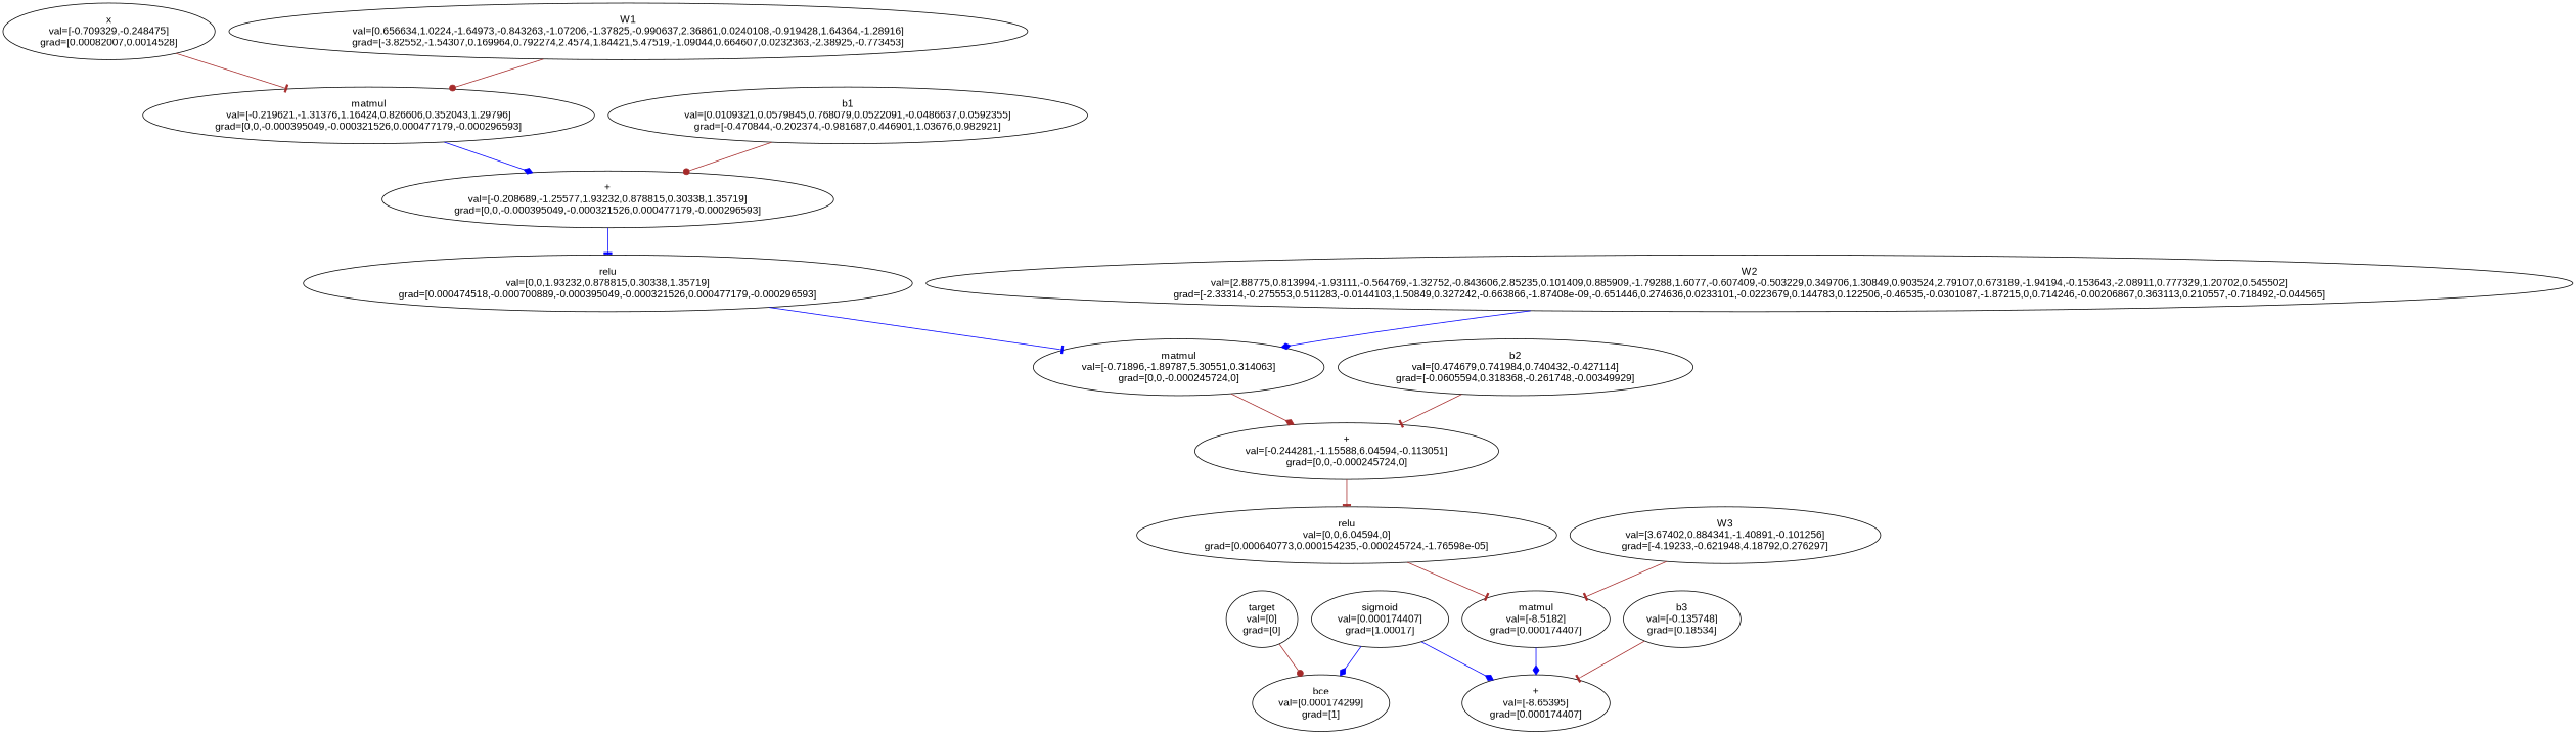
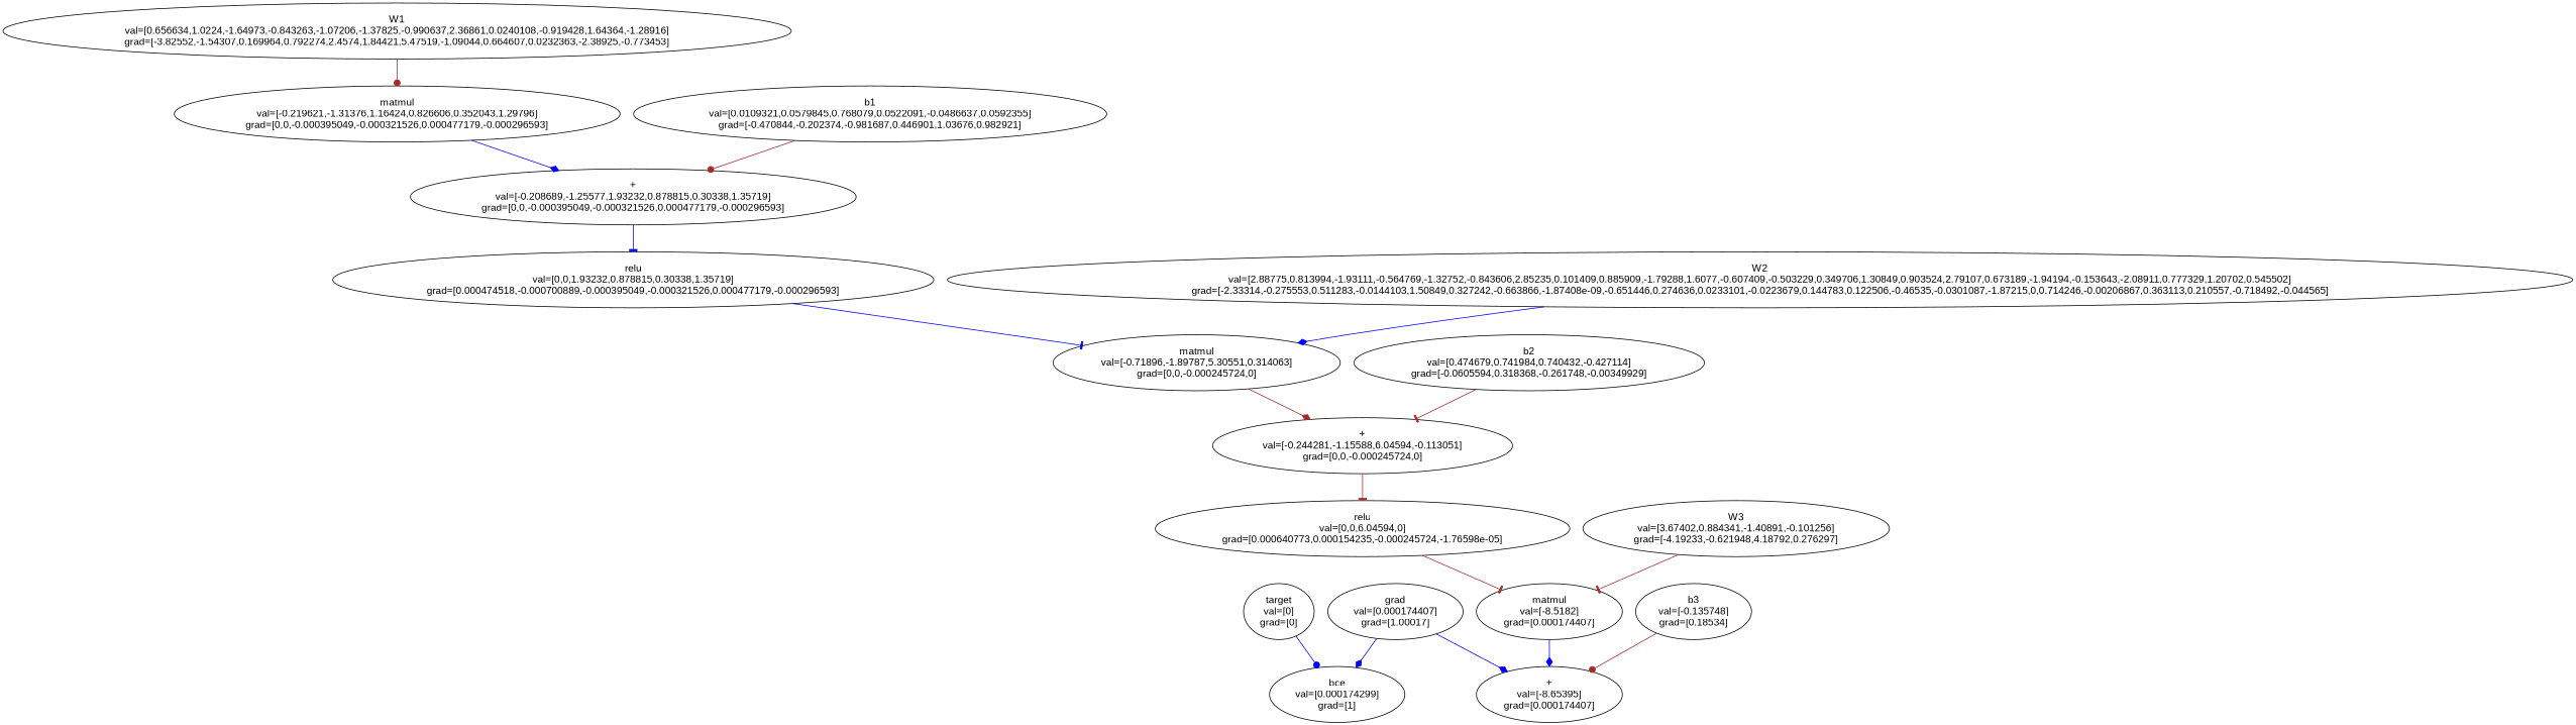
  digraph {
    fontname="Liberation Sans"
    node [fontname="Liberation Sans"]
    edge [arrowhead=tee color=brown fontname="Liberation Sans"]
    n1 [label="target\nval=[0]\ngrad=[0]"]
    n2 [label="bce\nval=[0.000174299]\ngrad=[1]"]
-   n3 [label="x\nval=[-0.709329,-0.248475]\ngrad=[0.00082007,0.0014528]"]
    n4 [label="matmul\nval=[-0.219621,-1.31376,1.16424,0.826606,0.352043,1.29796]\ngrad=[0,0,-0.000395049,-0.000321526,0.000477179,-0.000296593]"]
    n5 [label="+\nval=[-0.208689,-1.25577,1.93232,0.878815,0.30338,1.35719]\ngrad=[0,0,-0.000395049,-0.000321526,0.000477179,-0.000296593]"]
    n6 [label="W1\nval=[0.656634,1.0224,-1.64973,-0.843263,-1.07206,-1.37825,-0.990637,2.36861,0.0240108,-0.919428,1.64364,-1.28916]\ngrad=[-3.82552,-1.54307,0.169964,0.792274,2.4574,1.84421,5.47519,-1.09044,0.664607,0.0232363,-2.38925,-0.773453]"]
    n7 [label="relu\nval=[0,0,1.93232,0.878815,0.30338,1.35719]\ngrad=[0.000474518,-0.000700889,-0.000395049,-0.000321526,0.000477179,-0.000296593]"]
    n8 [label="b1\nval=[0.0109321,0.0579845,0.768079,0.0522091,-0.0486637,0.0592355]\ngrad=[-0.470844,-0.202374,-0.981687,0.446901,1.03676,0.982921]"]
    n9 [label="matmul\nval=[-0.71896,-1.89787,5.30551,0.314063]\ngrad=[0,0,-0.000245724,0]"]
    n10 [label="+\nval=[-0.244281,-1.15588,6.04594,-0.113051]\ngrad=[0,0,-0.000245724,0]"]
    n11 [label="W2\nval=[2.88775,0.813994,-1.93111,-0.564769,-1.32752,-0.843606,2.85235,0.101409,0.885909,-1.79288,1.6077,-0.607409,-0.503229,0.349706,1.30849,0.903524,2.79107,0.673189,-1.94194,-0.153643,-2.08911,0.777329,1.20702,0.545502]\ngrad=[-2.33314,-0.275553,0.511283,-0.0144103,1.50849,0.327242,-0.663866,-1.87408e-09,-0.651446,0.274636,0.0233101,-0.0223679,0.144783,0.122506,-0.46535,-0.0301087,-1.87215,0,0.714246,-0.00206867,0.363113,0.210557,-0.718492,-0.044565]"]
    n12 [label="relu\nval=[0,0,6.04594,0]\ngrad=[0.000640773,0.000154235,-0.000245724,-1.76598e-05]"]
    n13 [label="b2\nval=[0.474679,0.741984,0.740432,-0.427114]\ngrad=[-0.0605594,0.318368,-0.261748,-0.00349929]"]
    n14 [label="matmul\nval=[-8.5182]\ngrad=[0.000174407]"]
    n15 [label="+\nval=[-8.65395]\ngrad=[0.000174407]"]
    n16 [label="W3\nval=[3.67402,0.884341,-1.40891,-0.101256]\ngrad=[-4.19233,-0.621948,4.18792,0.276297]"]
    n17 [label="b3\nval=[-0.135748]\ngrad=[0.18534]"]
-   n18 [label="sigmoid\nval=[0.000174407]\ngrad=[1.00017]"]
-   n1 -> n2 [arrowhead=dot]
-   n3 -> n4
+   n18 [label="grad\nval=[0.000174407]\ngrad=[1.00017]"]
+   n1 -> n2 [arrowhead=dot color=blue]
    n4 -> n5 [arrowhead=diamond color=blue]
    n5 -> n7 [color=blue]
    n6 -> n4 [arrowhead=dot]
    n7 -> n9 [color=blue]
    n8 -> n5 [arrowhead=dot]
    n9 -> n10 [arrowhead=diamond]
    n10 -> n12
    n11 -> n9 [arrowhead=diamond color=blue]
    n12 -> n14
    n13 -> n10
    n14 -> n15 [arrowhead=diamond color=blue]
    n16 -> n14
-   n17 -> n15
+   n17 -> n15 [arrowhead=dot]
    n18 -> n2 [arrowhead=diamond color=blue]
    n18 -> n15 [arrowhead=diamond color=blue]
  }
